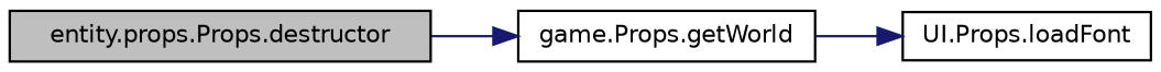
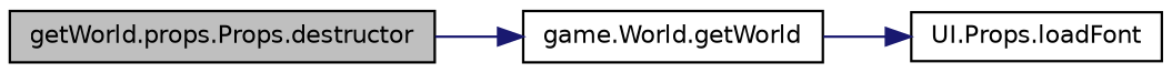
  digraph {
    rankdir=LR
    node [color=black fillcolor=white fontname=Helvetica fontsize=10 shape=record style=filled]
    edge [color=midnightblue fontname=Helvetica fontsize=10 labelfontname=Helvetica labelfontsize=10 style=solid]
-   n1 [fillcolor=grey75 fontcolor=black height=0.2 label="entity.props.Props.destructor" width=0.4]
-   n2 [height=0.2 label="game.Props.getWorld" width=0.4]
+   n1 [fillcolor=grey75 fontcolor=black height=0.2 label="getWorld.props.Props.destructor" width=0.4]
+   n2 [height=0.2 label="game.World.getWorld" width=0.4]
    n3 [height=0.2 label="UI.Props.loadFont" width=0.4]
    n1 -> n2
    n2 -> n3
  }
